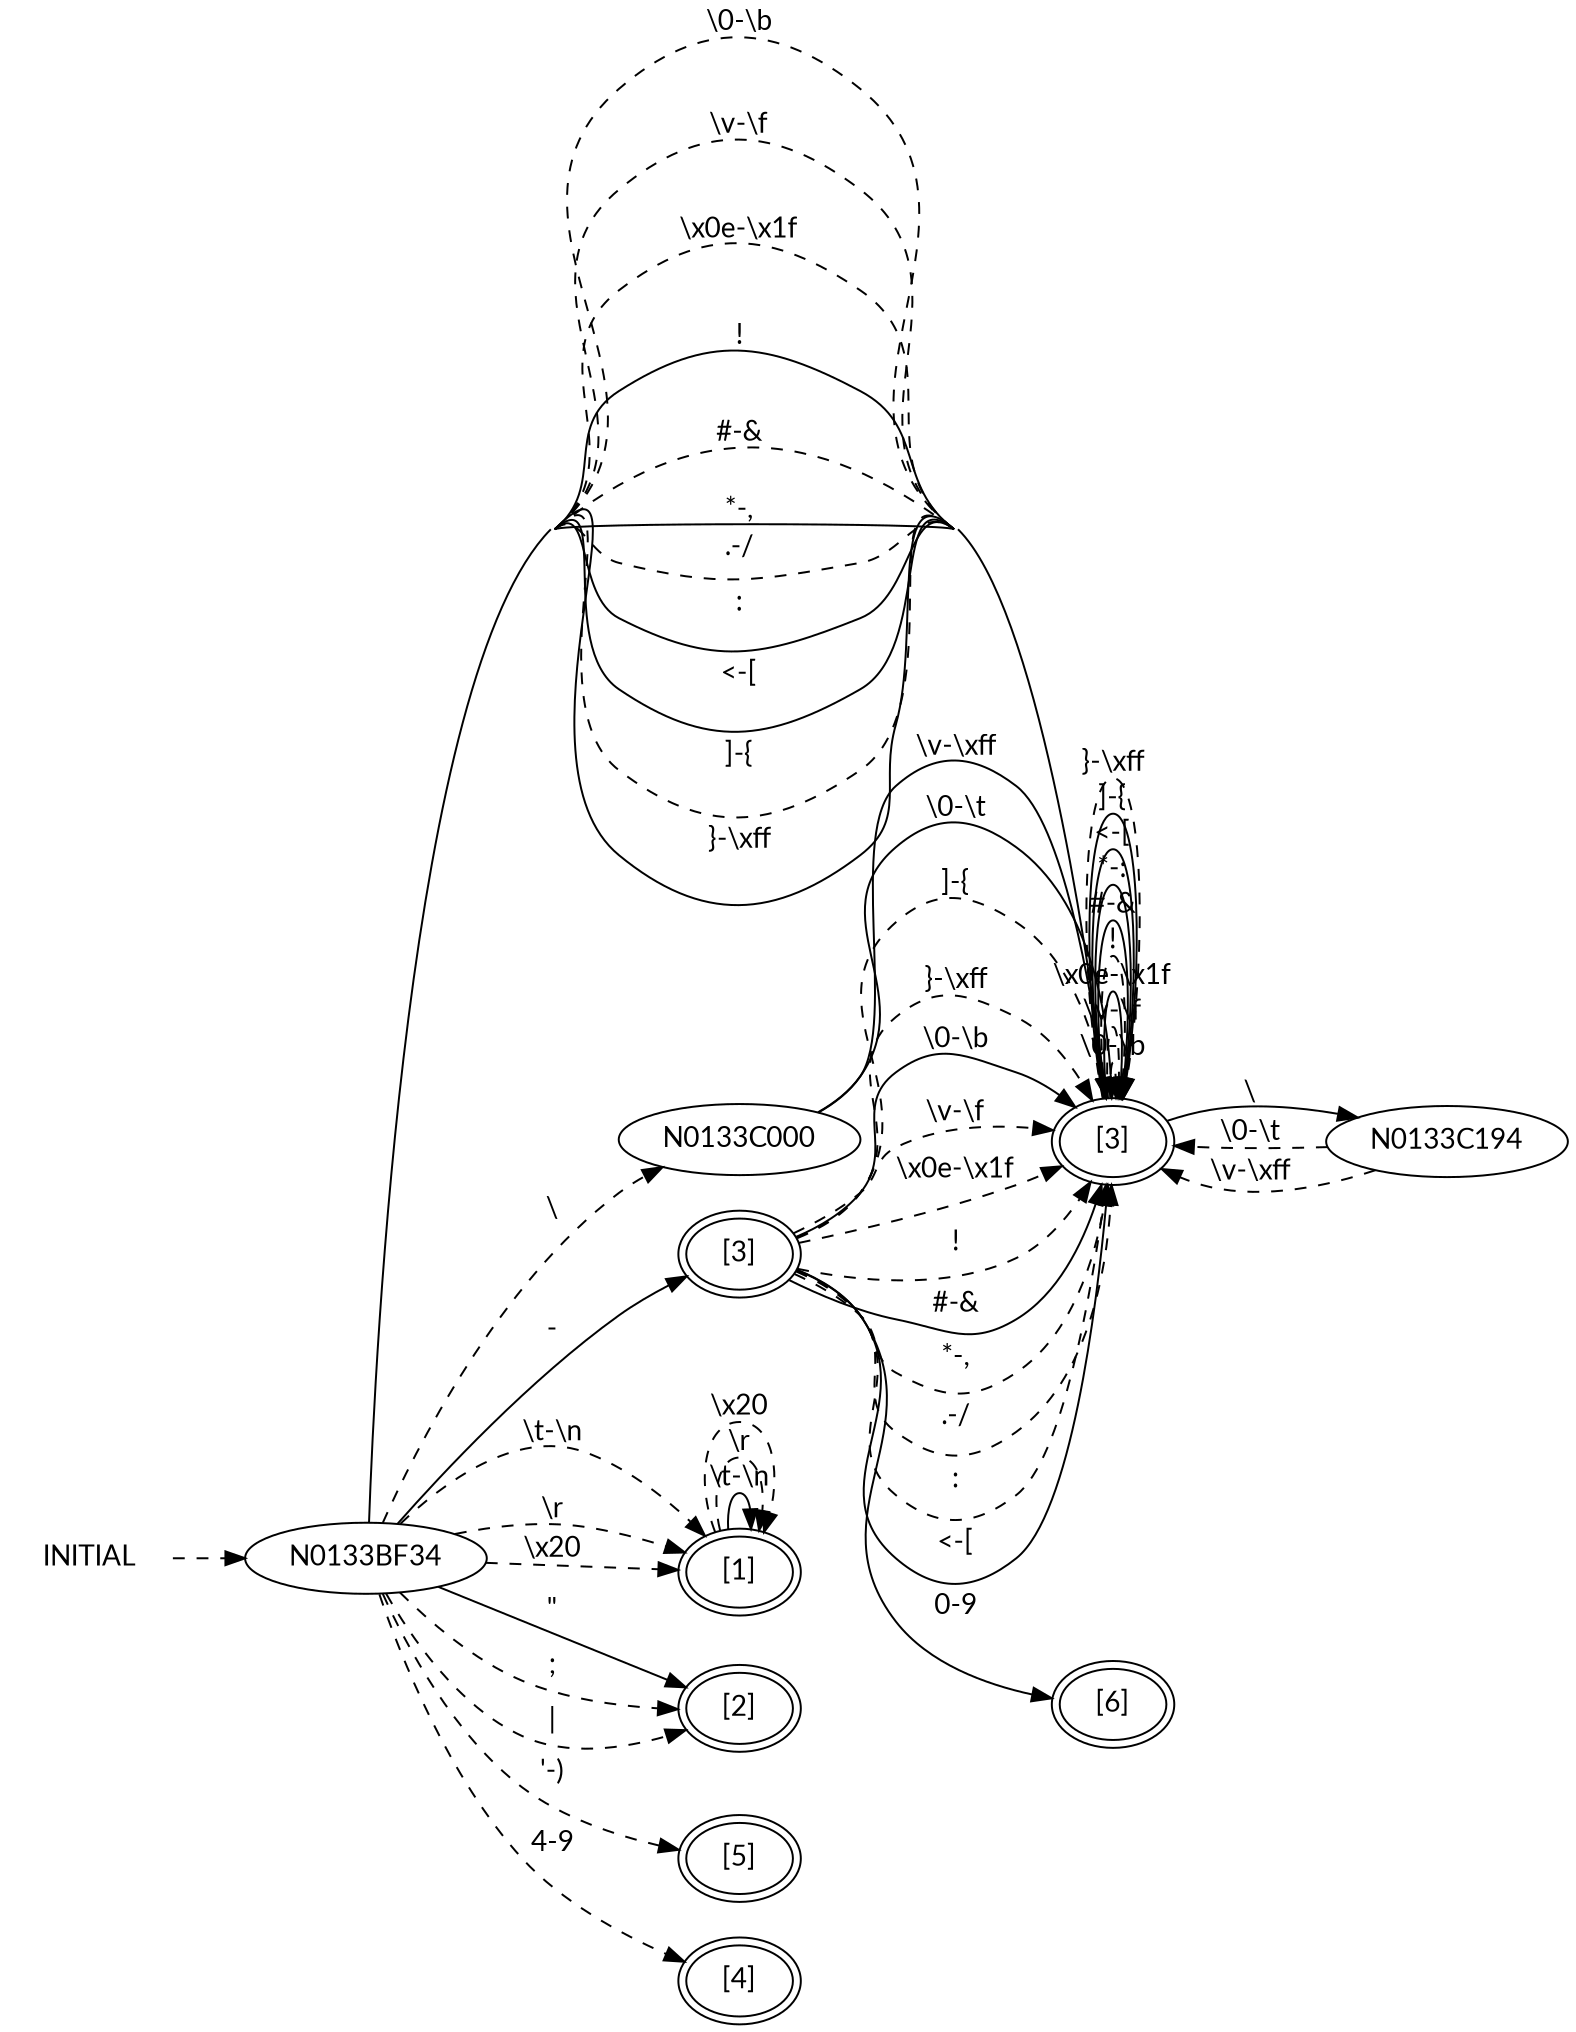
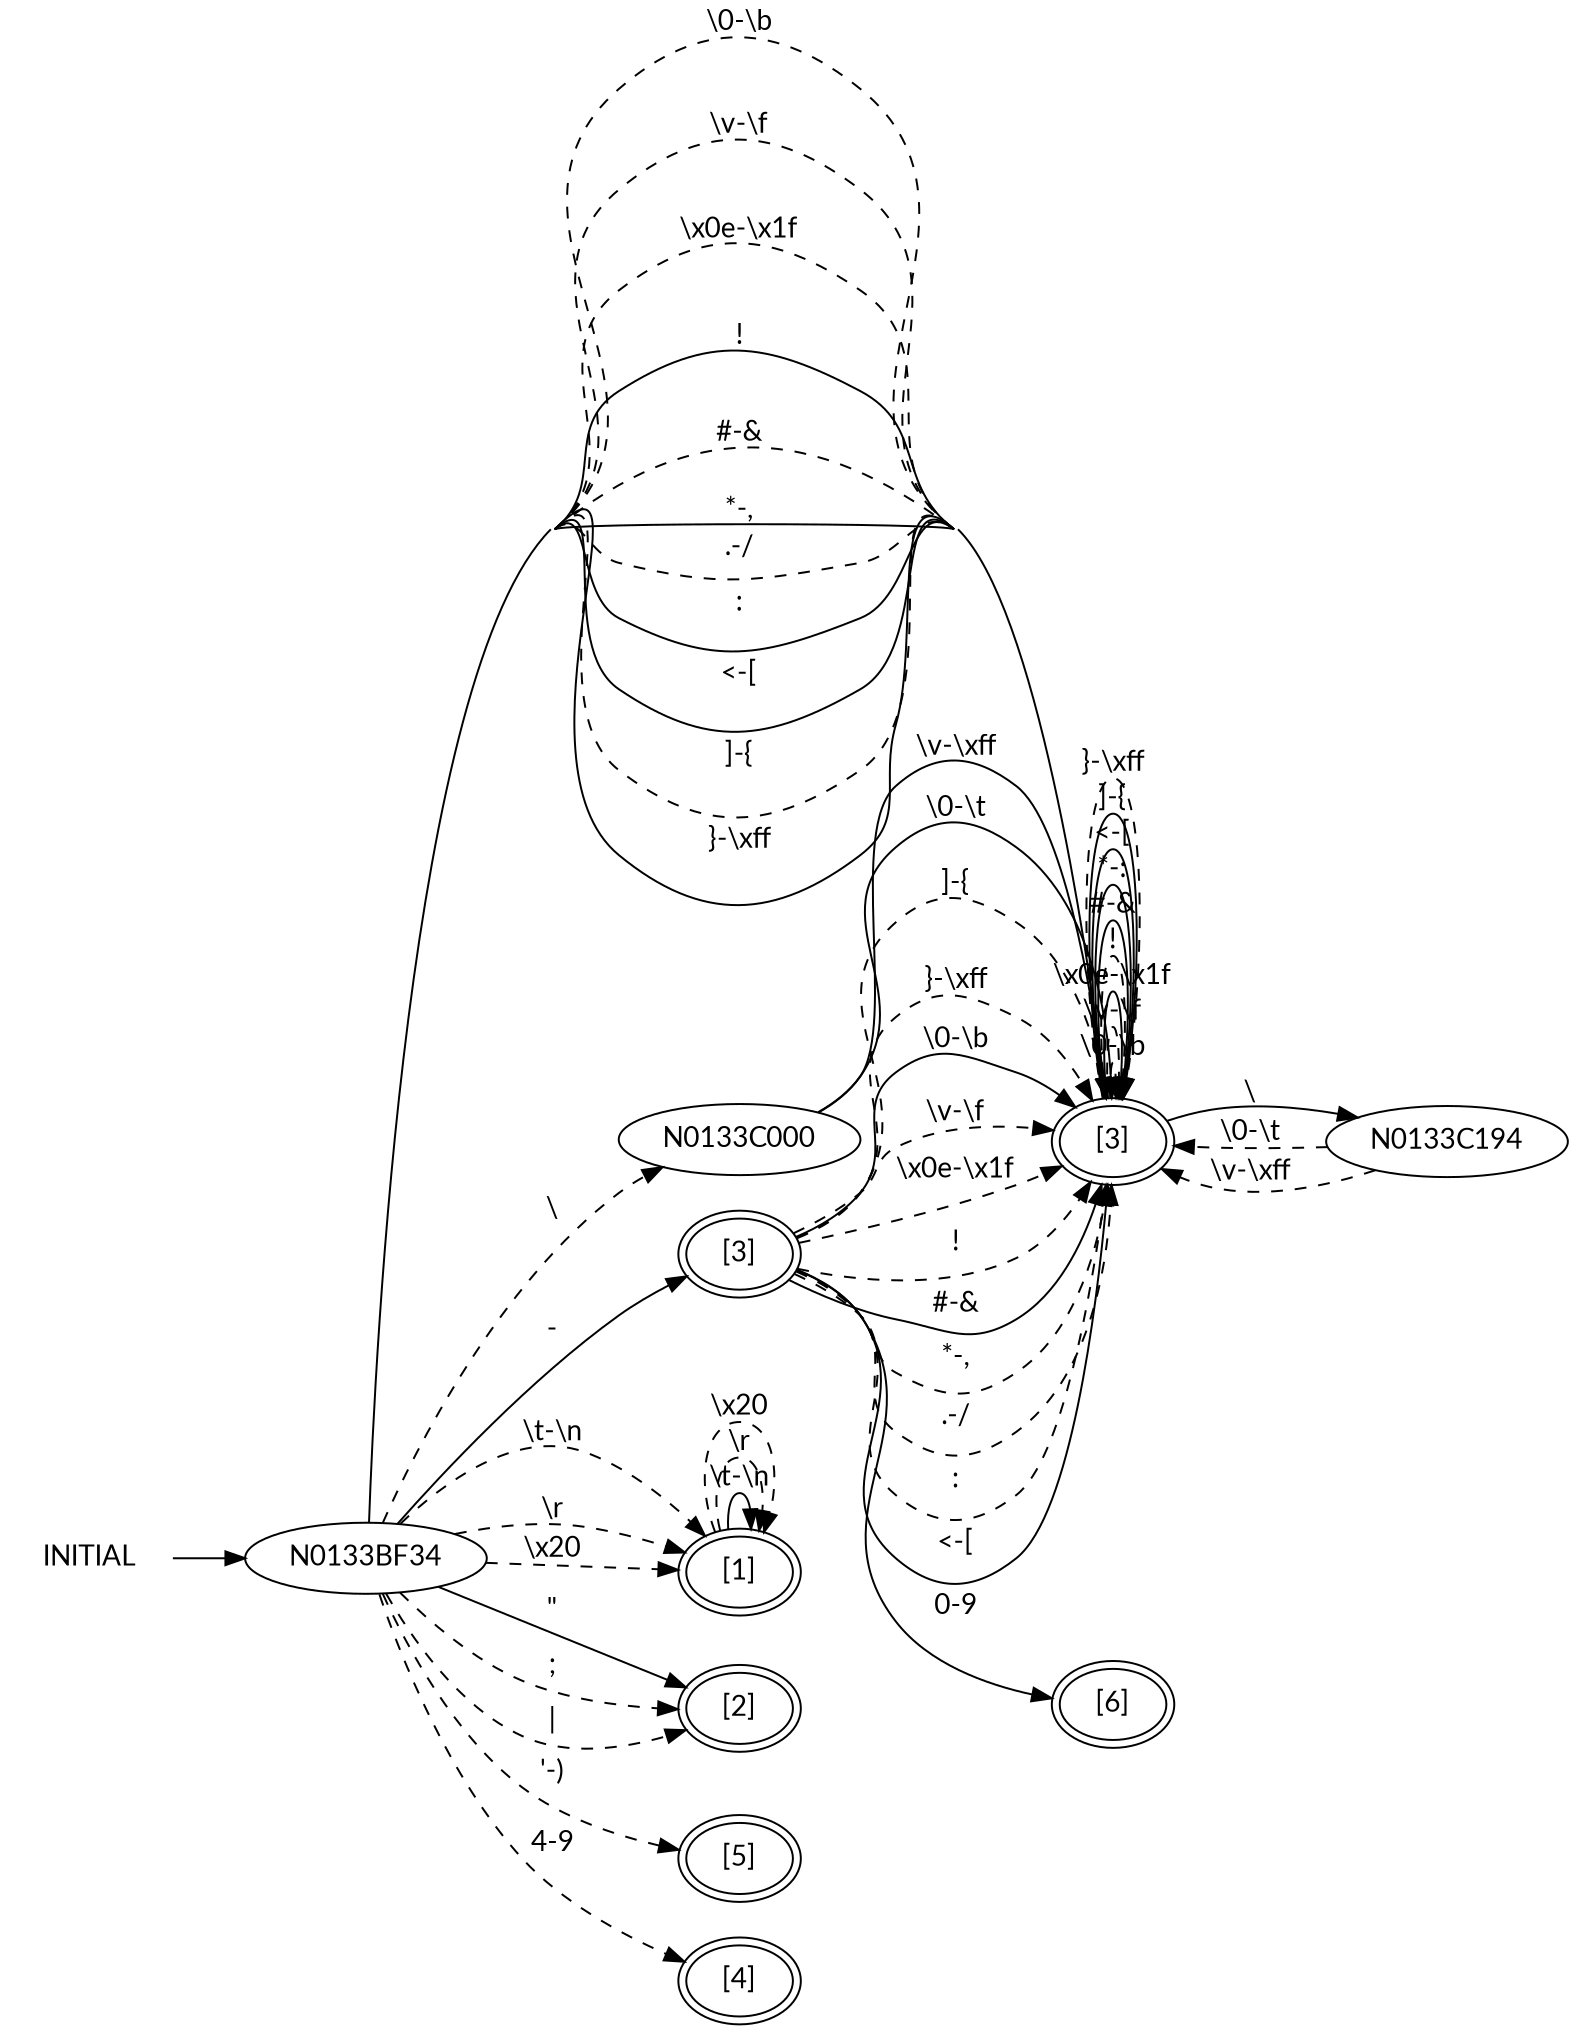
  digraph {
    concentrate=true
    fontname=Lato
    rankdir=LR
    node [fontname=Lato peripheries=2]
    edge [fontname=Lato style=dashed]
    n1 [label=INITIAL peripheries=0 root=true]
    N0133BF34 [peripheries=""]
    n3 [label="[3]"]
    n4 [label="[1]"]
    n5 [label="[2]"]
    n6 [label="[5]"]
    n7 [label="[3]"]
    n8 [label="[4]"]
    N0133C000 [peripheries=""]
    n10 [label=N0133C194 peripheries=""]
    n11 [label="[6]"]
-   n1 -> N0133BF34
+   n1 -> N0133BF34 [style=solid]
    N0133BF34 -> n3 [label="\\0-\\b"]
    N0133BF34 -> n3 [label="\\v-\\f"]
    N0133BF34 -> n3 [label="\\x0e-\\x1f"]
    N0133BF34 -> n3 [label="!" style=solid]
    N0133BF34 -> n3 [label="#-&"]
    N0133BF34 -> n3 [label="*-," style=solid]
    N0133BF34 -> n3 [label=".-/"]
    N0133BF34 -> n3 [label=":" style=solid]
    N0133BF34 -> n3 [label="<-[" style=solid]
    N0133BF34 -> n3 [label="]-{"]
    N0133BF34 -> n3 [label="}-\\xff" style=solid]
    N0133BF34 -> n4 [label="\\t-\\n"]
    N0133BF34 -> n4 [label="\\r"]
    N0133BF34 -> n4 [label="\\x20"]
    N0133BF34 -> n5 [label="\"" style=solid]
    N0133BF34 -> n5 [label=";"]
    N0133BF34 -> n5 [label="|"]
    N0133BF34 -> n6 [label="'-)"]
    N0133BF34 -> n7 [label="-" style=solid]
    N0133BF34 -> n8 [label="4-9"]
    N0133BF34 -> N0133C000 [label="\\"]
    n3 -> n3 [label="\\0-\\b"]
    n3 -> n3 [label="\\v-\\f"]
    n3 -> n3 [label="\\x0e-\\x1f" style=solid]
    n3 -> n3 [label="!"]
    n3 -> n3 [label="#-&" style=solid]
    n3 -> n3 [label="*-:" style=solid]
    n3 -> n3 [label="<-[" style=solid]
    n3 -> n3 [label="]-{" style=solid]
    n3 -> n3 [label="}-\\xff"]
    n3 -> n10 [label="\\" style=solid]
    n4 -> n4 [label="\\t-\\n" style=solid]
    n4 -> n4 [label="\\r"]
    n4 -> n4 [label="\\x20"]
    n7 -> n3 [label="\\0-\\b" style=solid]
    n7 -> n3 [label="\\v-\\f"]
    n7 -> n3 [label="\\x0e-\\x1f"]
    n7 -> n3 [label="!"]
    n7 -> n3 [label="#-&" style=solid]
    n7 -> n3 [label="*-,"]
    n7 -> n3 [label=".-/"]
    n7 -> n3 [label=":"]
    n7 -> n3 [label="<-[" style=solid]
    n7 -> n3 [label="]-{"]
    n7 -> n3 [label="}-\\xff"]
    n7 -> n11 [label="0-9" style=solid]
    N0133C000 -> n3 [label="\\0-\\t" style=solid]
    N0133C000 -> n3 [label="\\v-\\xff" style=solid]
    n10 -> n3 [label="\\0-\\t"]
    n10 -> n3 [label="\\v-\\xff"]
  }
